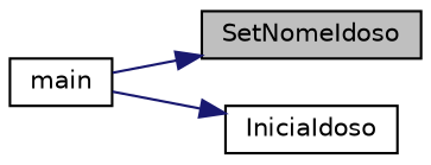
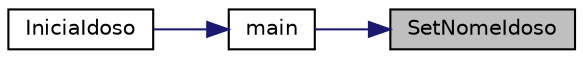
  digraph {
    rankdir=RL
    node [color=black fillcolor=white fontname=Helvetica fontsize=10 shape=record style=filled]
    edge [color=midnightblue dir=back fontname=Helvetica fontsize=10 labelfontname=Helvetica labelfontsize=10 style=solid]
    n1 [fillcolor=grey75 fontcolor=black height=0.2 label=SetNomeIdoso width=0.4]
    n2 [height=0.2 label=main width=0.4]
    n3 [height=0.2 label=IniciaIdoso width=0.4]
    n1 -> n2
-   n3 -> n2
+   n2 -> n3
  }
